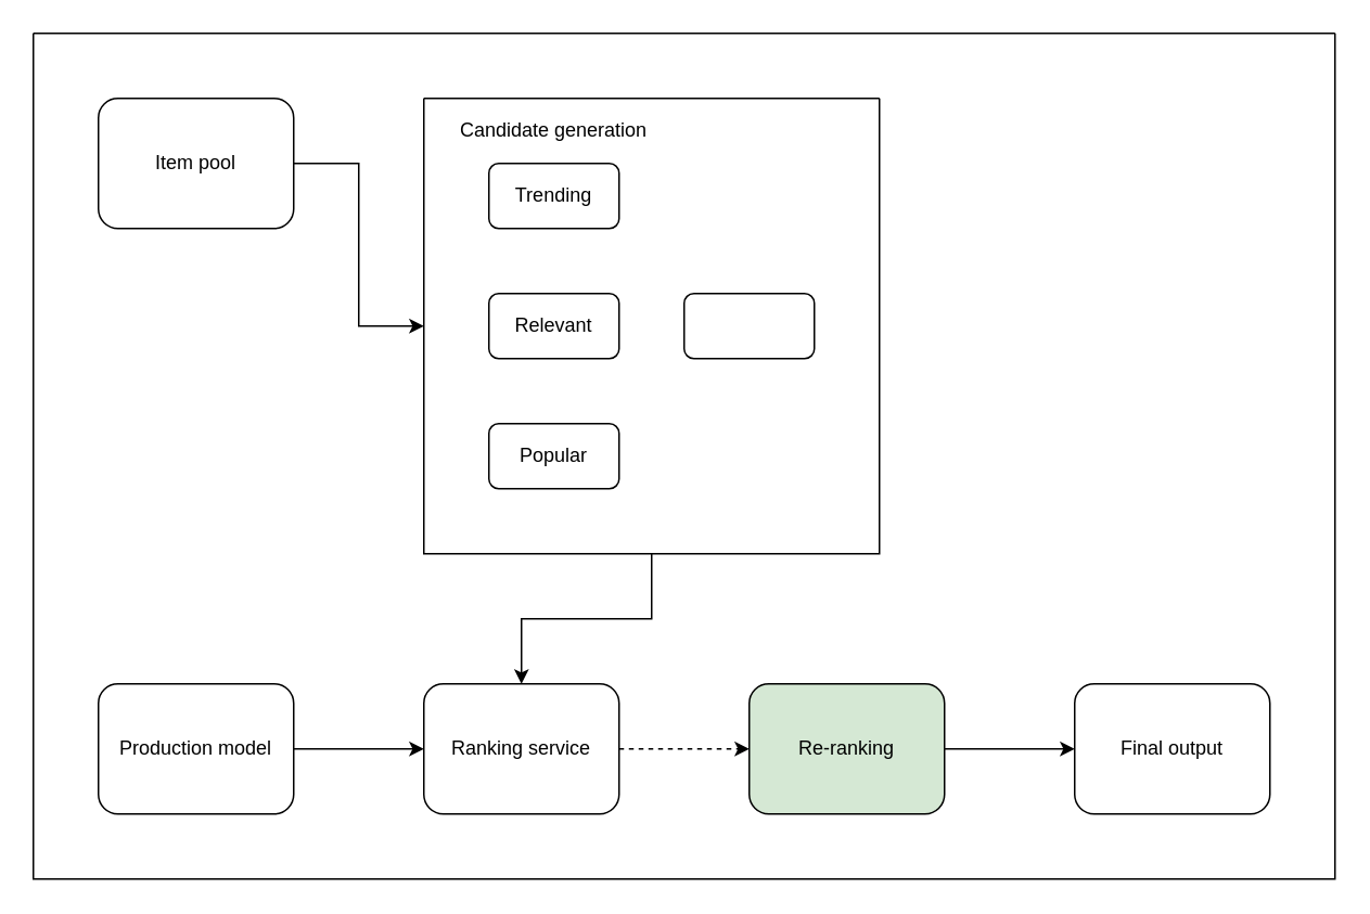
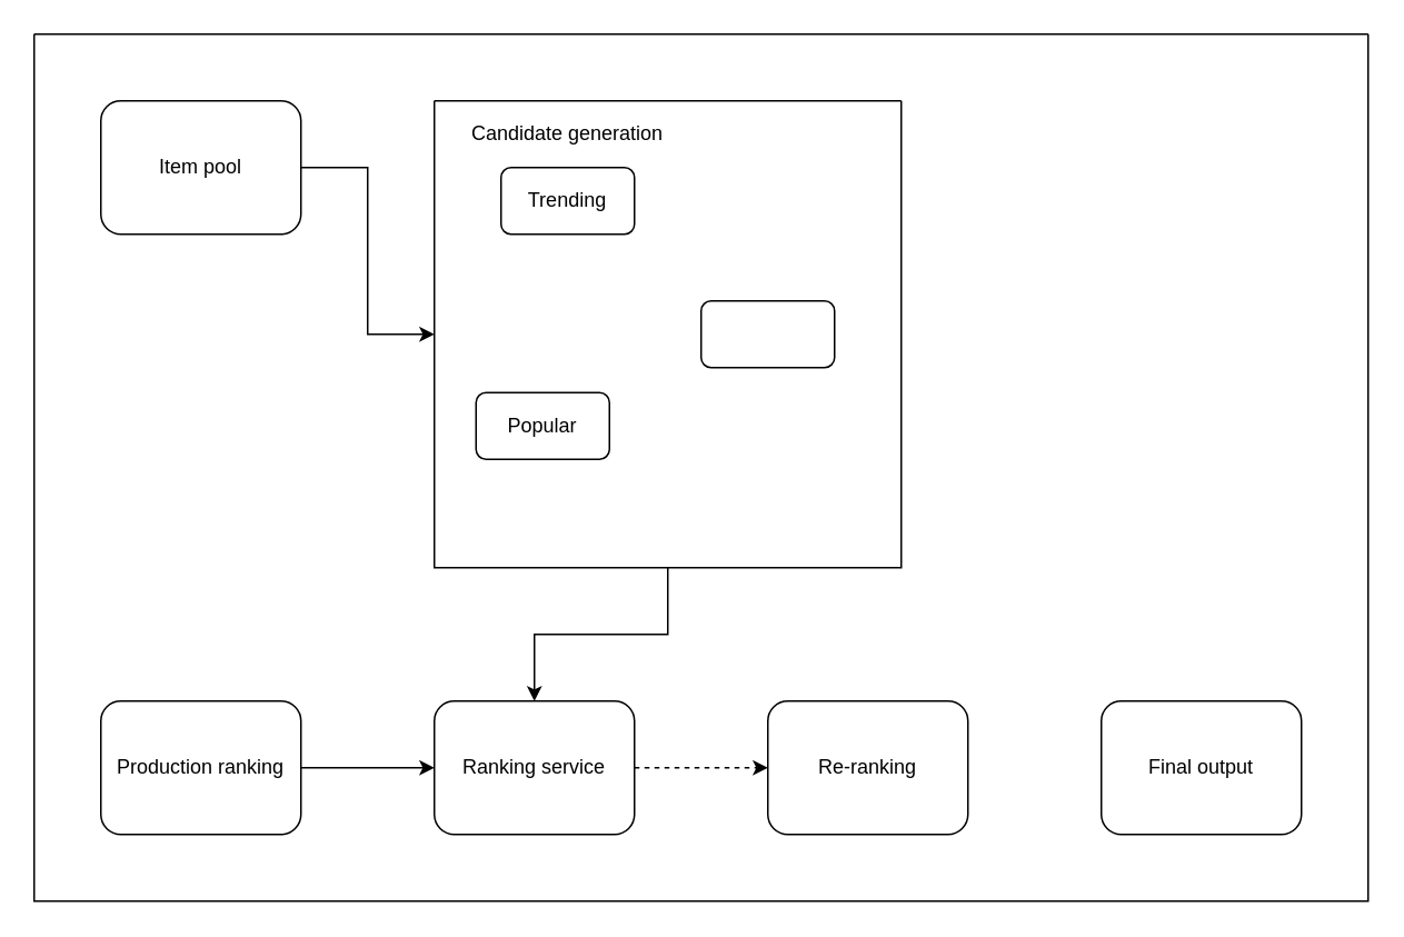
  <mxCell id="0" />
  <mxCell id="1" parent="0" />
  <mxCell id="2" style="edgeStyle=orthogonalEdgeStyle;rounded=0;orthogonalLoop=1;jettySize=auto;html=1;exitX=1;exitY=0.5;exitDx=0;exitDy=0;entryX=0;entryY=0.5;entryDx=0;entryDy=0;" parent="1" source="3" target="12" edge="1"><mxGeometry relative="1" as="geometry" /></mxCell>
  <mxCell id="3" value="Item pool" style="rounded=1;whiteSpace=wrap;html=1;" parent="1" vertex="1"><mxGeometry x="60" y="60" width="120" height="80" as="geometry" /></mxCell>
  <mxCell id="4" style="edgeStyle=orthogonalEdgeStyle;rounded=0;orthogonalLoop=1;jettySize=auto;html=1;exitX=1;exitY=0.5;exitDx=0;exitDy=0;entryX=0;entryY=0.5;entryDx=0;entryDy=0;" parent="1" source="5" target="7" edge="1"><mxGeometry relative="1" as="geometry" /></mxCell>
- <mxCell id="5" value="Production model" style="rounded=1;whiteSpace=wrap;html=1;" parent="1" vertex="1"><mxGeometry x="60" y="420" width="120" height="80" as="geometry" /></mxCell>
+ <mxCell id="5" value="Production ranking" style="rounded=1;whiteSpace=wrap;html=1;" parent="1" vertex="1"><mxGeometry x="60" y="420" width="120" height="80" as="geometry" /></mxCell>
  <mxCell id="6" style="edgeStyle=orthogonalEdgeStyle;rounded=0;orthogonalLoop=1;jettySize=auto;html=1;exitX=1;exitY=0.5;exitDx=0;exitDy=0;entryX=0;entryY=0.5;entryDx=0;entryDy=0;dashed=1;" parent="1" source="7" target="9" edge="1"><mxGeometry relative="1" as="geometry" /></mxCell>
  <mxCell id="7" value="Ranking service" style="rounded=1;whiteSpace=wrap;html=1;" parent="1" vertex="1"><mxGeometry x="260" y="420" width="120" height="80" as="geometry" /></mxCell>
- <mxCell id="8" style="edgeStyle=orthogonalEdgeStyle;rounded=0;orthogonalLoop=1;jettySize=auto;html=1;exitX=1;exitY=0.5;exitDx=0;exitDy=0;entryX=0;entryY=0.5;entryDx=0;entryDy=0;" parent="1" source="9" target="10" edge="1"><mxGeometry relative="1" as="geometry" /></mxCell>
- <mxCell id="9" value="Re-ranking" style="rounded=1;whiteSpace=wrap;html=1;fillColor=#d5e8d4;" parent="1" vertex="1"><mxGeometry x="460" y="420" width="120" height="80" as="geometry" /></mxCell>
+ <mxCell id="9" value="Re-ranking" style="rounded=1;whiteSpace=wrap;html=1;" parent="1" vertex="1"><mxGeometry x="460" y="420" width="120" height="80" as="geometry" /></mxCell>
  <mxCell id="10" value="Final output" style="rounded=1;whiteSpace=wrap;html=1;" parent="1" vertex="1"><mxGeometry x="660" y="420" width="120" height="80" as="geometry" /></mxCell>
  <mxCell id="11" style="edgeStyle=orthogonalEdgeStyle;rounded=0;orthogonalLoop=1;jettySize=auto;html=1;exitX=0.5;exitY=1;exitDx=0;exitDy=0;entryX=0.5;entryY=0;entryDx=0;entryDy=0;" parent="1" source="12" target="7" edge="1"><mxGeometry relative="1" as="geometry" /></mxCell>
  <mxCell id="12" value="" style="swimlane;startSize=0;" parent="1" vertex="1"><mxGeometry x="260" y="60" width="280" height="280" as="geometry" /></mxCell>
  <mxCell id="13" value="Trending" style="rounded=1;whiteSpace=wrap;html=1;" parent="12" vertex="1"><mxGeometry x="40" y="40" width="80" height="40" as="geometry" /></mxCell>
- <mxCell id="14" value="Popular" style="rounded=1;whiteSpace=wrap;html=1;" parent="12" vertex="1"><mxGeometry x="40" y="200" width="80" height="40" as="geometry" /></mxCell>
- <mxCell id="15" value="Relevant" style="rounded=1;whiteSpace=wrap;html=1;" parent="12" vertex="1"><mxGeometry x="40" y="120" width="80" height="40" as="geometry" /></mxCell>
+ <mxCell id="14" value="Popular" style="rounded=1;whiteSpace=wrap;html=1;" parent="12" vertex="1"><mxGeometry x="25" y="175" width="80" height="40" as="geometry" /></mxCell>
  <mxCell id="16" value="" style="rounded=1;whiteSpace=wrap;html=1;" parent="12" vertex="1"><mxGeometry x="160" y="120" width="80" height="40" as="geometry" /></mxCell>
  <mxCell id="17" value="Candidate generation" style="text;html=1;align=center;verticalAlign=middle;whiteSpace=wrap;rounded=0;" parent="12" vertex="1"><mxGeometry width="160" height="40" as="geometry" /></mxCell>
  <mxCell id="18" value="" style="swimlane;startSize=0;" vertex="1" parent="1"><mxGeometry x="20" y="20" width="800" height="520" as="geometry" /></mxCell>
